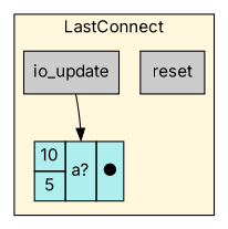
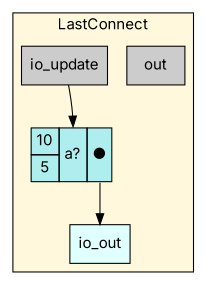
  digraph {
    fontname=Inter
    rankdir=TB
    node [fillcolor="#CCCCCC" fontname=Inter rank=0 shape=rectangle style=filled]
    edge [fontname=Inter]
-   n1 [label=reset]
+   n1 [label=out]
    n2 [label=io_update]
    n3 [label=< <TABLE BORDER="0" CELLBORDER="1" CELLSPACING="0" CELLPADDING="4" BGCOLOR="#AFEEEE">   <TR>     <TD PORT="in1">10</TD>     <TD ROWSPAN="2" PORT="select">a?</TD>     <TD ROWSPAN="2" PORT="out">&#x25cf;</TD>   </TR>   <TR>     <TD PORT="in2">5</TD>   </TR> </TABLE>> shape=plaintext fillcolor="" rank="" style=""]
+   n4 [fillcolor="#E0FFFF" label=io_out rank=1000]
    subgraph cluster_1 {
      bgcolor="#FFF8DC"
      label=LastConnect
      n1
      n2
      n3
+     n4
    }
    n2 -> n3 [headport=select]
+   n3 -> n4 [tailport=out]
  }
